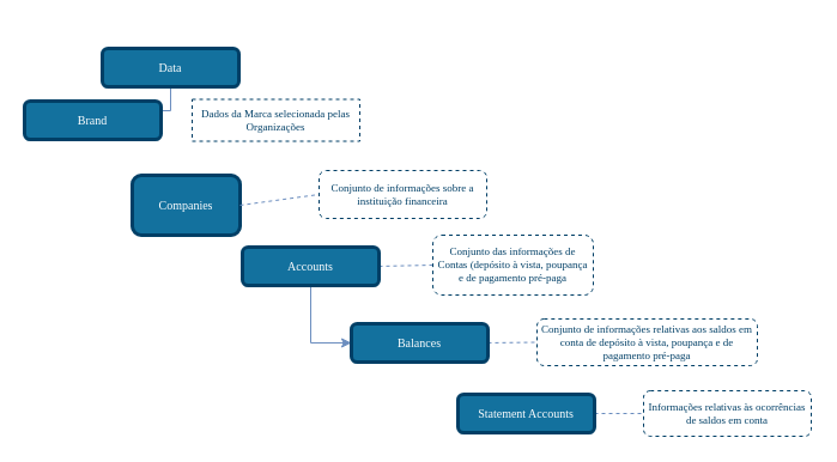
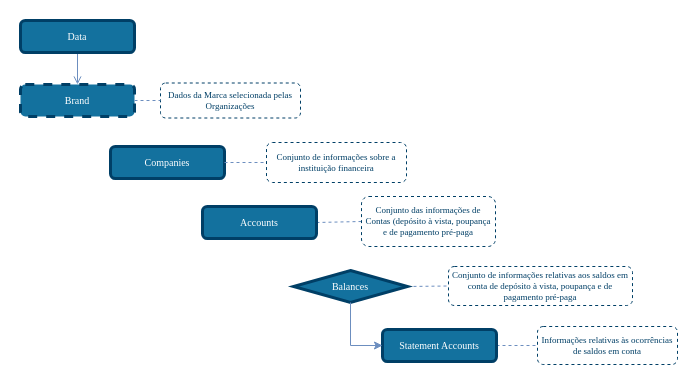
  <mxCell id="0" />
  <mxCell id="1" parent="0" />
  <mxCell id="2" style="edgeStyle=none;rounded=1;orthogonalLoop=1;jettySize=auto;html=1;entryX=0;entryY=0.5;entryDx=0;entryDy=0;dashed=1;endArrow=none;endFill=0;endSize=6;strokeColor=#6C8EBF;exitX=1;exitY=0.5;exitDx=0;exitDy=0;" parent="1" source="9" target="13" edge="1"><mxGeometry relative="1" as="geometry"><mxPoint x="422" y="318" as="sourcePoint" /><mxPoint x="603" y="221" as="targetPoint" /></mxGeometry></mxCell>
  <mxCell id="3" style="edgeStyle=orthogonalEdgeStyle;rounded=0;orthogonalLoop=1;jettySize=auto;html=1;exitX=0.5;exitY=1;exitDx=0;exitDy=0;entryX=0.5;entryY=0;entryDx=0;entryDy=0;endSize=6;fillColor=#dae8fc;strokeColor=#6c8ebf;comic=0;shadow=0;backgroundOutline=0;snapToPoint=0;fixDash=0;endArrow=open;endFill=1;" parent="1" source="4" target="10" edge="1"><mxGeometry relative="1" as="geometry" /></mxCell>
- <mxCell id="4" value="Data" style="rounded=1;whiteSpace=wrap;html=1;comic=0;shadow=0;backgroundOutline=0;snapToPoint=0;fixDash=0;strokeWidth=3;fontFamily=Verdana;fontStyle=0;labelBackgroundColor=none;labelBorderColor=none;fontSize=10;fillColor=#13719E;strokeColor=#003F66;fontColor=#ffffff;" parent="1" vertex="1"><mxGeometry x="85" y="40" width="114" height="32" as="geometry" /></mxCell>
- <mxCell id="5" style="edgeStyle=orthogonalEdgeStyle;rounded=0;orthogonalLoop=1;jettySize=auto;html=1;exitX=0.5;exitY=1;exitDx=0;exitDy=0;entryX=0;entryY=0.5;entryDx=0;entryDy=0;strokeColor=#6C8EBF;endArrow=classic;endFill=1;" parent="1" source="7" target="9" edge="1"><mxGeometry relative="1" as="geometry" /></mxCell>
+ <mxCell id="4" value="Data" style="rounded=1;whiteSpace=wrap;html=1;comic=0;shadow=0;backgroundOutline=0;snapToPoint=0;fixDash=0;strokeWidth=3;fontFamily=Verdana;fontStyle=0;labelBackgroundColor=none;labelBorderColor=none;fontSize=10;fillColor=#13719E;strokeColor=#003F66;fontColor=#ffffff;" parent="1" vertex="1"><mxGeometry x="20" y="20" width="114" height="32" as="geometry" /></mxCell>
  <mxCell id="6" style="edgeStyle=none;rounded=1;orthogonalLoop=1;jettySize=auto;html=1;exitX=1;exitY=0.5;exitDx=0;exitDy=0;entryX=0;entryY=0.5;entryDx=0;entryDy=0;dashed=1;endArrow=none;endFill=0;endSize=6;strokeColor=#6C8EBF;" parent="1" source="7" target="8" edge="1"><mxGeometry relative="1" as="geometry"><mxPoint x="336" y="176" as="targetPoint" /></mxGeometry></mxCell>
  <mxCell id="7" value="Accounts" style="rounded=1;whiteSpace=wrap;html=1;comic=0;shadow=0;backgroundOutline=0;snapToPoint=0;fixDash=0;strokeWidth=3;fontFamily=Verdana;fontStyle=0;labelBackgroundColor=none;labelBorderColor=none;fontSize=10;fillColor=#13719E;strokeColor=#003F66;fontColor=#ffffff;" parent="1" vertex="1"><mxGeometry x="202" y="206" width="114" height="32" as="geometry" /></mxCell>
  <mxCell id="8" value="&lt;font style=&quot;font-size: 9px&quot;&gt;Conjunto das informações de Contas (depósito à vista, poupança e de pagamento pré-paga&lt;/font&gt;" style="rounded=1;whiteSpace=wrap;html=1;shadow=0;comic=0;strokeColor=#003F66;strokeWidth=1;fillColor=#ffffff;fontFamily=Verdana;fontSize=9;fontColor=#003F66;dashed=1;spacingLeft=5;spacing=0;spacingRight=5;spacingBottom=5;spacingTop=5;align=center;verticalAlign=middle;gradientColor=#ffffff;" parent="1" vertex="1"><mxGeometry x="361" y="196" width="134" height="50" as="geometry" /></mxCell>
- <mxCell id="9" value="Balances" style="rounded=1;whiteSpace=wrap;html=1;comic=0;shadow=0;backgroundOutline=0;snapToPoint=0;fixDash=0;strokeWidth=3;fontFamily=Verdana;fontStyle=0;labelBackgroundColor=none;labelBorderColor=none;fontSize=10;fillColor=#13719E;strokeColor=#003F66;fontColor=#ffffff;" parent="1" vertex="1"><mxGeometry x="293" y="270" width="114" height="32" as="geometry" /></mxCell>
- <mxCell id="10" value="Brand" style="rounded=1;whiteSpace=wrap;html=1;comic=0;shadow=0;backgroundOutline=0;snapToPoint=0;fixDash=0;strokeWidth=3;fontFamily=Verdana;fontStyle=0;labelBackgroundColor=none;labelBorderColor=none;fontSize=10;fillColor=#13719E;strokeColor=#003F66;fontColor=#ffffff;" parent="1" vertex="1"><mxGeometry x="20" y="84" width="114" height="32" as="geometry" /></mxCell>
- <mxCell id="11" value="Dados da Marca selecionada pelas Organizações" style="whiteSpace=wrap;html=1;shadow=0;comic=0;strokeColor=#003F66;strokeWidth=1;fillColor=#ffffff;fontFamily=Verdana;fontSize=9;fontColor=#003F66;dashed=1;spacingLeft=5;spacing=0;spacingRight=5;spacingBottom=5;spacingTop=5;align=center;verticalAlign=middle;gradientColor=#ffffff;rounded=0;" parent="1" vertex="1"><mxGeometry x="160" y="82.5" width="140" height="35" as="geometry" /></mxCell>
+ <mxCell id="9" value="Balances" style="rhombus;whiteSpace=wrap;html=1;comic=0;shadow=0;backgroundOutline=0;snapToPoint=0;fixDash=0;strokeWidth=3;fontFamily=Verdana;fontStyle=0;labelBackgroundColor=none;labelBorderColor=none;fontSize=10;fillColor=#13719E;strokeColor=#003F66;fontColor=#ffffff;" parent="1" vertex="1"><mxGeometry x="293" y="270" width="114" height="32" as="geometry" /></mxCell>
+ <mxCell id="10" value="Brand" style="rounded=1;whiteSpace=wrap;html=1;comic=0;shadow=0;backgroundOutline=0;snapToPoint=0;fixDash=0;strokeWidth=3;fontFamily=Verdana;fontStyle=0;labelBackgroundColor=none;labelBorderColor=none;fontSize=10;fillColor=#13719E;strokeColor=#003F66;fontColor=#ffffff;dashed=1;" parent="1" vertex="1"><mxGeometry x="20" y="84" width="114" height="32" as="geometry" /></mxCell>
+ <mxCell id="11" value="Dados da Marca selecionada pelas Organizações" style="rounded=1;whiteSpace=wrap;html=1;shadow=0;comic=0;strokeColor=#003F66;strokeWidth=1;fillColor=#ffffff;fontFamily=Verdana;fontSize=9;fontColor=#003F66;dashed=1;spacingLeft=5;spacing=0;spacingRight=5;spacingBottom=5;spacingTop=5;align=center;verticalAlign=middle;gradientColor=#ffffff;" parent="1" vertex="1"><mxGeometry x="160" y="82.5" width="140" height="35" as="geometry" /></mxCell>
+ <mxCell id="12" style="edgeStyle=none;rounded=1;orthogonalLoop=1;jettySize=auto;html=1;exitX=1;exitY=0.5;exitDx=0;exitDy=0;entryX=0;entryY=0.5;entryDx=0;entryDy=0;dashed=1;endArrow=none;endFill=0;endSize=6;strokeColor=#6C8EBF;" parent="1" source="10" target="11" edge="1"><mxGeometry relative="1" as="geometry"><mxPoint x="250" y="161" as="targetPoint" /><mxPoint x="144" y="182" as="sourcePoint" /></mxGeometry></mxCell>
  <mxCell id="13" value="&lt;font style=&quot;font-size: 9px&quot;&gt;Conjunto de informações relativas aos saldos em conta de depósito à vista, poupança e de pagamento pré-paga&lt;/font&gt;" style="rounded=1;whiteSpace=wrap;html=1;shadow=0;comic=0;strokeColor=#003F66;strokeWidth=1;fillColor=#ffffff;fontFamily=Verdana;fontSize=9;fontColor=#003F66;dashed=1;spacingLeft=5;spacing=0;spacingRight=5;spacingBottom=5;spacingTop=5;align=center;verticalAlign=middle;gradientColor=#ffffff;" parent="1" vertex="1"><mxGeometry x="448" y="266" width="184" height="39" as="geometry" /></mxCell>
- <mxCell id="14" value="Companies" style="rounded=1;whiteSpace=wrap;html=1;comic=0;shadow=0;backgroundOutline=0;snapToPoint=0;fixDash=0;strokeWidth=3;fontFamily=Verdana;fontStyle=0;labelBackgroundColor=none;labelBorderColor=none;fontSize=10;fillColor=#13719E;strokeColor=#003F66;fontColor=#ffffff;" parent="1" vertex="1"><mxGeometry x="110" y="146" width="90" height="50" as="geometry" /></mxCell>
+ <mxCell id="14" value="Companies" style="rounded=1;whiteSpace=wrap;html=1;comic=0;shadow=0;backgroundOutline=0;snapToPoint=0;fixDash=0;strokeWidth=3;fontFamily=Verdana;fontStyle=0;labelBackgroundColor=none;labelBorderColor=none;fontSize=10;fillColor=#13719E;strokeColor=#003F66;fontColor=#ffffff;" parent="1" vertex="1"><mxGeometry x="110" y="146" width="114" height="32" as="geometry" /></mxCell>
  <mxCell id="15" style="edgeStyle=none;rounded=1;orthogonalLoop=1;jettySize=auto;html=1;exitX=1;exitY=0.5;exitDx=0;exitDy=0;entryX=0;entryY=0.5;entryDx=0;entryDy=0;dashed=1;endArrow=none;endFill=0;endSize=6;strokeColor=#6C8EBF;" parent="1" source="14" target="16" edge="1"><mxGeometry relative="1" as="geometry"><mxPoint x="208" y="158" as="sourcePoint" /></mxGeometry></mxCell>
  <mxCell id="16" value="&lt;font style=&quot;font-size: 9px&quot;&gt;Conjunto de informações sobre a instituição financeira&lt;/font&gt;" style="rounded=1;whiteSpace=wrap;html=1;shadow=0;comic=0;strokeColor=#003F66;strokeWidth=1;fillColor=#ffffff;gradientColor=#ffffff;fontFamily=Verdana;fontSize=9;fontColor=#003F66;dashed=1;spacingLeft=5;spacing=0;spacingRight=5;spacingBottom=5;spacingTop=5;align=center;verticalAlign=middle;" parent="1" vertex="1"><mxGeometry x="266" y="142" width="140" height="40" as="geometry" /></mxCell>
  <mxCell id="17" style="edgeStyle=none;rounded=1;orthogonalLoop=1;jettySize=auto;html=1;entryX=0;entryY=0.5;entryDx=0;entryDy=0;dashed=1;endArrow=none;endFill=0;endSize=6;strokeColor=#6C8EBF;exitX=1;exitY=0.5;exitDx=0;exitDy=0;" parent="1" source="18" target="19" edge="1"><mxGeometry relative="1" as="geometry"><mxPoint x="511" y="377" as="sourcePoint" /><mxPoint x="692" y="280" as="targetPoint" /></mxGeometry></mxCell>
  <mxCell id="18" value="Statement Accounts" style="rounded=1;whiteSpace=wrap;html=1;comic=0;shadow=0;backgroundOutline=0;snapToPoint=0;fixDash=0;strokeWidth=3;fontFamily=Verdana;fontStyle=0;labelBackgroundColor=none;labelBorderColor=none;fontSize=10;fillColor=#13719E;strokeColor=#003F66;fontColor=#ffffff;" parent="1" vertex="1"><mxGeometry x="382" y="329" width="114" height="32" as="geometry" /></mxCell>
  <mxCell id="19" value="&lt;font style=&quot;font-size: 9px&quot;&gt;Informações relativas às ocorrências de saldos em conta&lt;/font&gt;" style="rounded=1;whiteSpace=wrap;html=1;shadow=0;comic=0;strokeColor=#003F66;strokeWidth=1;fillColor=#ffffff;fontFamily=Verdana;fontSize=9;fontColor=#003F66;dashed=1;spacingLeft=5;spacing=0;spacingRight=5;spacingBottom=5;spacingTop=5;align=center;verticalAlign=middle;gradientColor=#ffffff;" parent="1" vertex="1"><mxGeometry x="537" y="326" width="140" height="38" as="geometry" /></mxCell>
+ <mxCell id="20" style="edgeStyle=orthogonalEdgeStyle;rounded=0;orthogonalLoop=1;jettySize=auto;html=1;exitX=0.5;exitY=1;exitDx=0;exitDy=0;entryX=0;entryY=0.5;entryDx=0;entryDy=0;strokeColor=#6C8EBF;endArrow=classic;endFill=1;" parent="1" source="9" target="18" edge="1"><mxGeometry relative="1" as="geometry"><mxPoint x="264" y="248" as="sourcePoint" /><mxPoint x="303" y="296" as="targetPoint" /></mxGeometry></mxCell>
